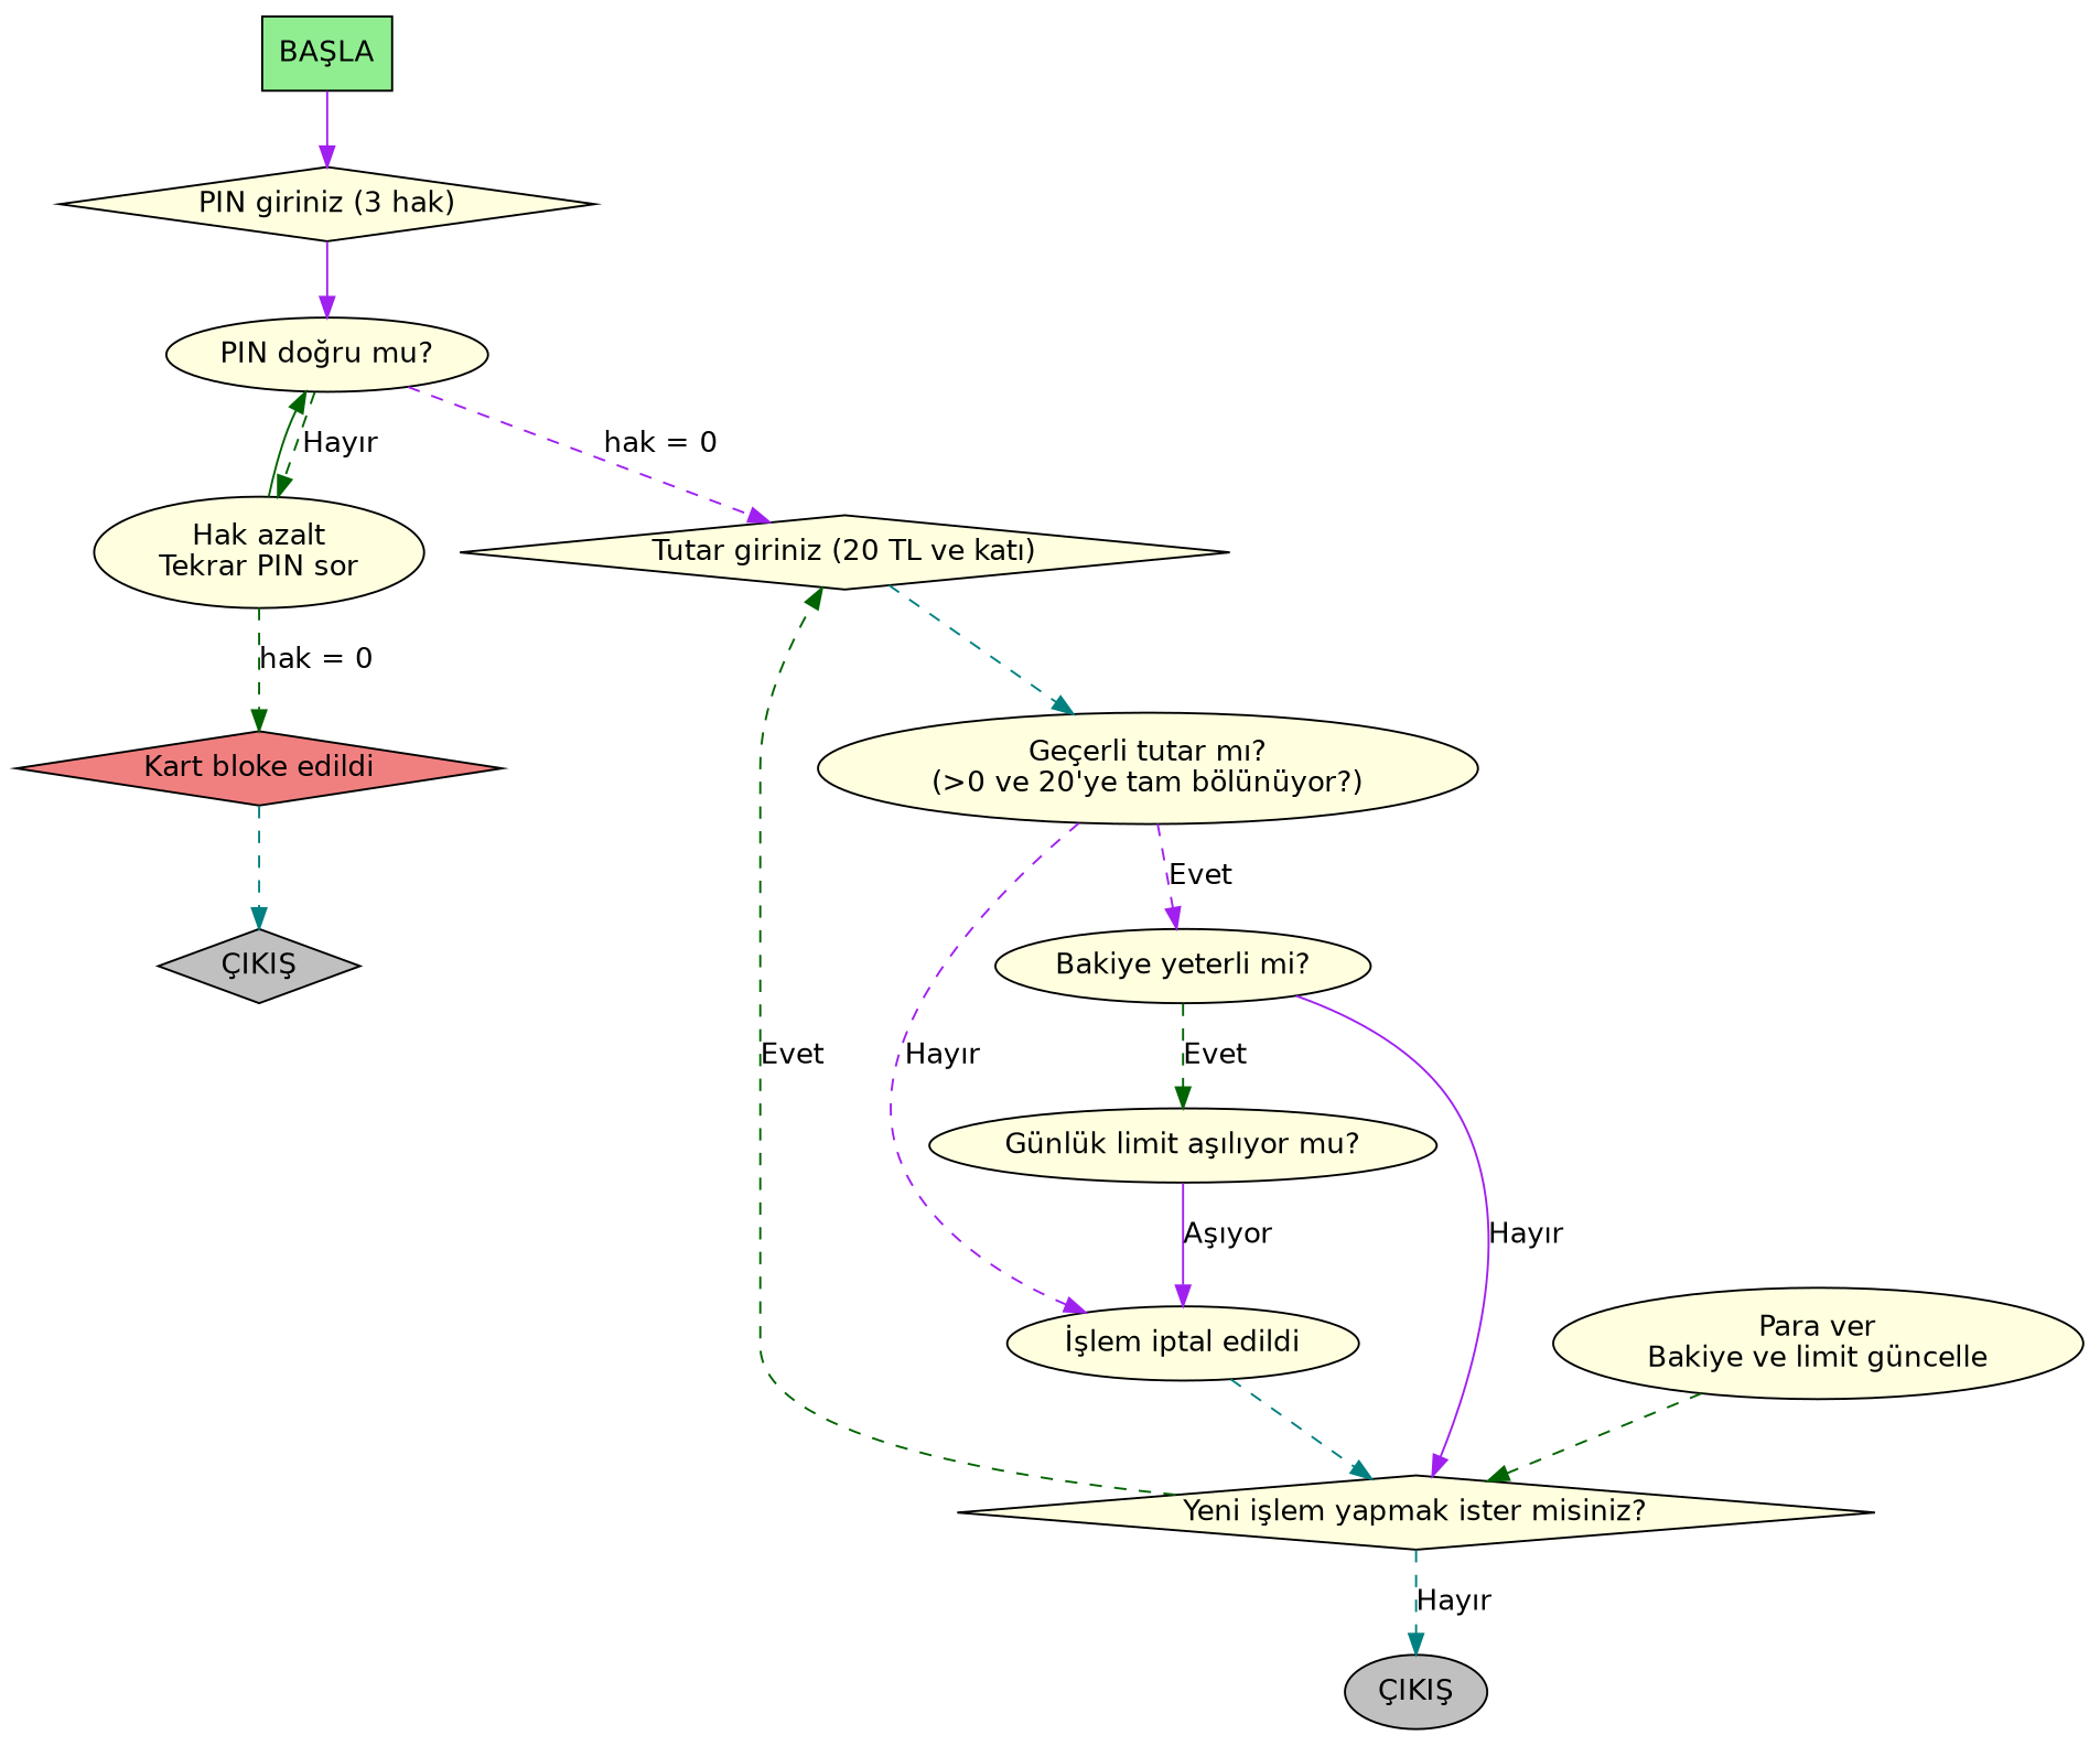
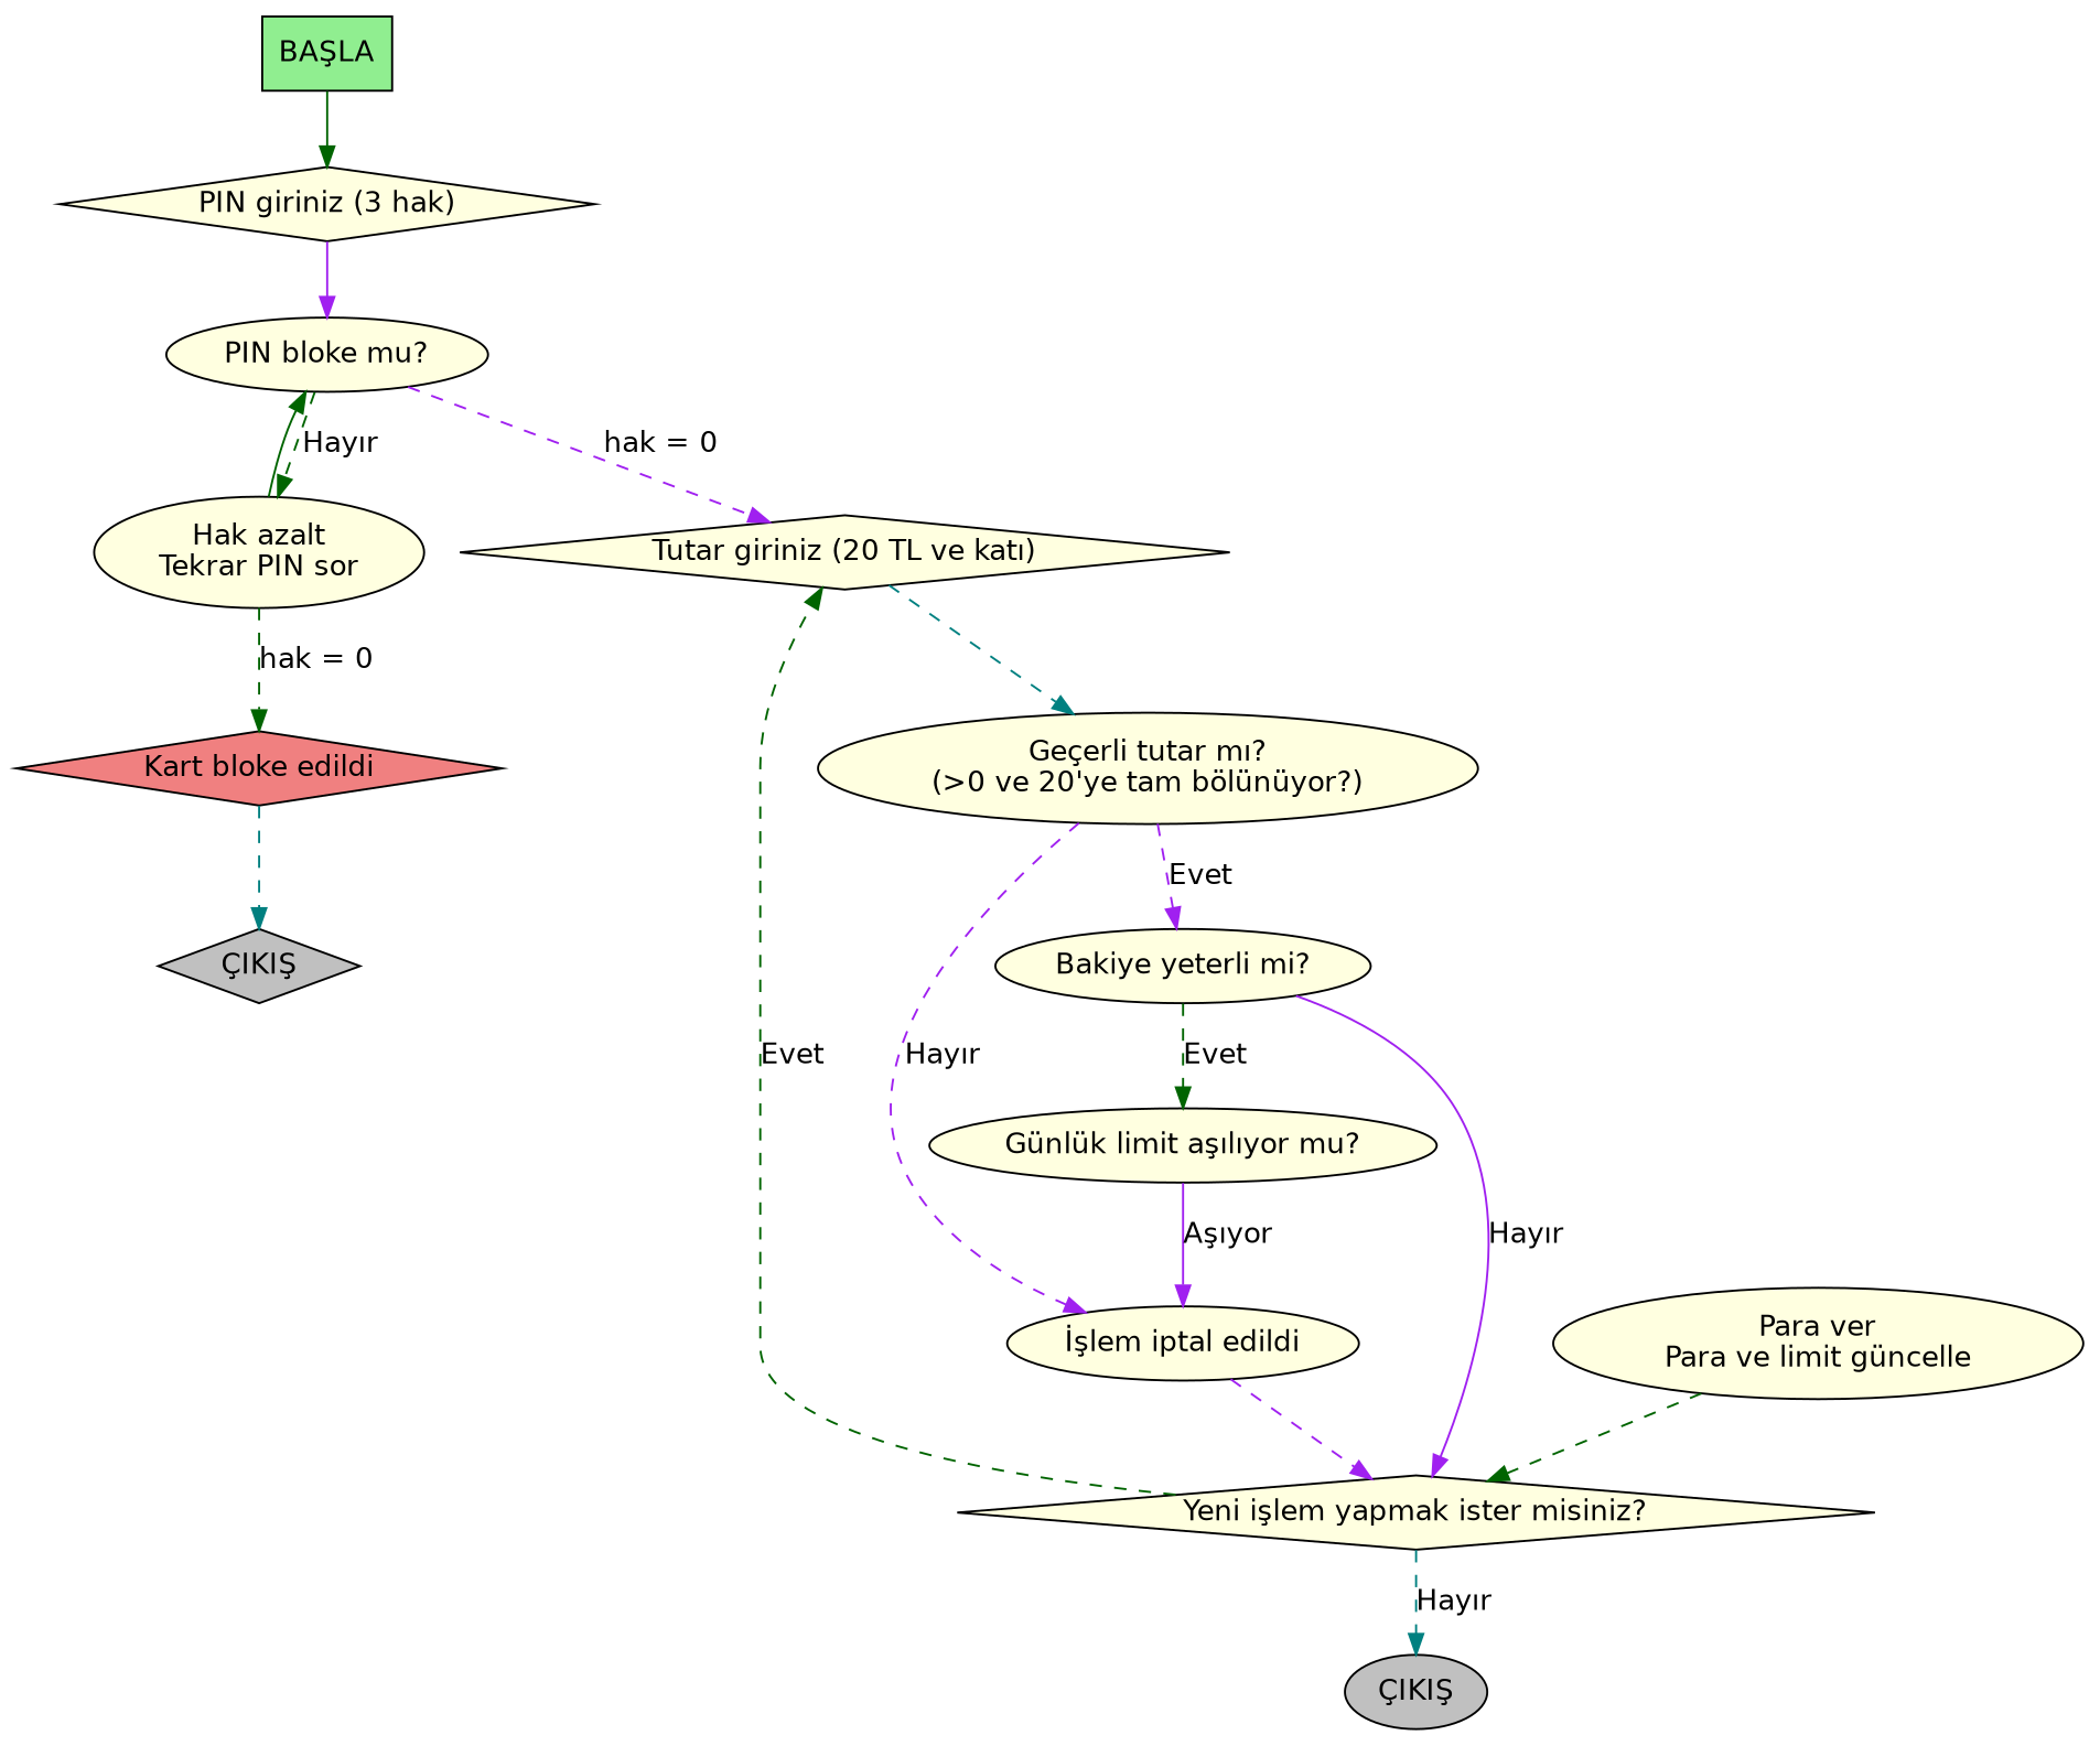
  digraph {
    fontname="DejaVu Sans"
    rankdir=TB
    node [fillcolor=lightyellow fontname="DejaVu Sans" shape=ellipse style=filled]
    edge [color=darkgreen fontname="DejaVu Sans" style=dashed]
    n1 [fillcolor=lightgreen label="BAŞLA" shape=box]
    n2 [label="PIN giriniz (3 hak)" shape=diamond]
-   n3 [label="PIN doğru mu?"]
+   n3 [label="PIN bloke mu?"]
    n4 [label="Hak azalt\nTekrar PIN sor"]
    n5 [label="Tutar giriniz (20 TL ve katı)" shape=diamond]
    n6 [fillcolor=lightcoral label="Kart bloke edildi" shape=diamond]
    n7 [label="Geçerli tutar mı?\n(>0 ve 20'ye tam bölünüyor?)"]
    n8 [fillcolor=gray label="ÇIKIŞ" shape=diamond]
    n9 [label="Bakiye yeterli mi?"]
    n10 [label="İşlem iptal edildi"]
    n11 [label="Günlük limit aşılıyor mu?"]
    n12 [label="Yeni işlem yapmak ister misiniz?" shape=diamond]
-   n13 [label="Para ver\nBakiye ve limit güncelle"]
+   n13 [label="Para ver\nPara ve limit güncelle"]
    n14 [fillcolor=gray label="ÇIKIŞ"]
-   n1 -> n2 [color=purple style=solid]
+   n1 -> n2 [style=solid]
    n2 -> n3 [color=purple style=solid]
    n3 -> n4 [label="Hayır"]
    n3 -> n5 [color=purple label="hak = 0"]
    n4 -> n3 [style=solid]
    n4 -> n6 [label="hak = 0"]
    n5 -> n7 [color=teal]
    n6 -> n8 [color=teal]
    n7 -> n9 [color=purple label=Evet]
    n7 -> n10 [color=purple label="Hayır"]
    n9 -> n11 [label=Evet]
    n9 -> n12 [color=purple label="Hayır" style=solid]
-   n10 -> n12 [color=teal]
+   n10 -> n12 [color=purple]
    n11 -> n10 [color=purple label="Aşıyor" style=solid]
    n12 -> n5 [label=Evet]
    n12 -> n14 [color=teal label="Hayır"]
    n13 -> n12
  }
